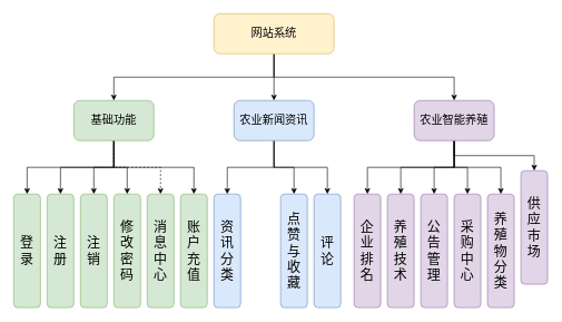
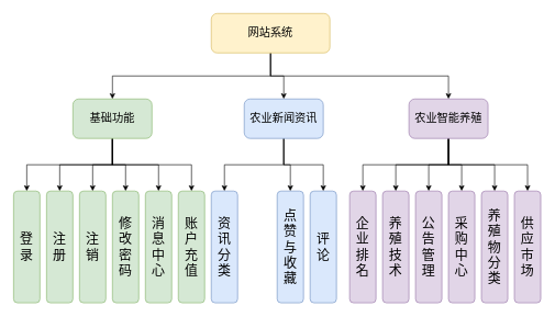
  <mxCell id="0" />
  <mxCell id="1" parent="0" />
  <mxCell id="2" style="edgeStyle=orthogonalEdgeStyle;rounded=0;orthogonalLoop=1;jettySize=auto;html=1;exitX=0.5;exitY=1;exitDx=0;exitDy=0;entryX=0.5;entryY=0;entryDx=0;entryDy=0;fontFamily=Times New Roman;fontSize=17;shadow=0;sketch=0;" parent="1" source="5" target="16" edge="1"><mxGeometry relative="1" as="geometry" /></mxCell>
  <mxCell id="3" style="edgeStyle=orthogonalEdgeStyle;rounded=0;orthogonalLoop=1;jettySize=auto;html=1;exitX=0.5;exitY=1;exitDx=0;exitDy=0;entryX=0.5;entryY=0;entryDx=0;entryDy=0;fontFamily=Times New Roman;fontSize=17;shadow=0;sketch=0;" parent="1" source="5" target="12" edge="1"><mxGeometry relative="1" as="geometry" /></mxCell>
  <mxCell id="4" style="edgeStyle=orthogonalEdgeStyle;rounded=0;orthogonalLoop=1;jettySize=auto;html=1;exitX=0.5;exitY=1;exitDx=0;exitDy=0;fontFamily=Times New Roman;fontSize=17;shadow=0;sketch=0;" parent="1" source="5" target="23" edge="1"><mxGeometry relative="1" as="geometry" /></mxCell>
  <mxCell id="5" value="网站系统" style="rounded=1;whiteSpace=wrap;html=1;fontFamily=Times New Roman;fontSize=17;shadow=0;sketch=0;fillColor=#fff2cc;strokeColor=#d6b656;" parent="1" vertex="1"><mxGeometry x="320" y="20" width="180" height="60" as="geometry" /></mxCell>
  <mxCell id="6" style="edgeStyle=orthogonalEdgeStyle;rounded=0;sketch=0;orthogonalLoop=1;jettySize=auto;html=1;exitX=0.5;exitY=1;exitDx=0;exitDy=0;entryX=0.5;entryY=0;entryDx=0;entryDy=0;shadow=0;fontFamily=Times New Roman;fontSize=17;" parent="1" source="12" target="24" edge="1"><mxGeometry relative="1" as="geometry" /></mxCell>
  <mxCell id="7" style="edgeStyle=orthogonalEdgeStyle;rounded=0;sketch=0;orthogonalLoop=1;jettySize=auto;html=1;exitX=0.5;exitY=1;exitDx=0;exitDy=0;entryX=0.5;entryY=0;entryDx=0;entryDy=0;shadow=0;fontFamily=Times New Roman;fontSize=17;" parent="1" source="12" target="25" edge="1"><mxGeometry relative="1" as="geometry" /></mxCell>
- <mxCell id="8" style="edgeStyle=orthogonalEdgeStyle;rounded=0;sketch=0;orthogonalLoop=1;jettySize=auto;html=1;exitX=0.5;exitY=1;exitDx=0;exitDy=0;entryX=0.5;entryY=0;entryDx=0;entryDy=0;shadow=0;fontFamily=Times New Roman;fontSize=17;dashed=1;" parent="1" source="12" target="27" edge="1"><mxGeometry relative="1" as="geometry" /></mxCell>
+ <mxCell id="8" style="edgeStyle=orthogonalEdgeStyle;rounded=0;sketch=0;orthogonalLoop=1;jettySize=auto;html=1;exitX=0.5;exitY=1;exitDx=0;exitDy=0;entryX=0.5;entryY=0;entryDx=0;entryDy=0;shadow=0;fontFamily=Times New Roman;fontSize=17;" parent="1" source="12" target="27" edge="1"><mxGeometry relative="1" as="geometry" /></mxCell>
  <mxCell id="9" style="edgeStyle=orthogonalEdgeStyle;rounded=0;sketch=0;orthogonalLoop=1;jettySize=auto;html=1;exitX=0.5;exitY=1;exitDx=0;exitDy=0;entryX=0.5;entryY=0;entryDx=0;entryDy=0;shadow=0;fontFamily=Times New Roman;fontSize=17;" parent="1" source="12" target="26" edge="1"><mxGeometry relative="1" as="geometry" /></mxCell>
  <mxCell id="10" style="edgeStyle=orthogonalEdgeStyle;rounded=0;sketch=0;orthogonalLoop=1;jettySize=auto;html=1;exitX=0.5;exitY=1;exitDx=0;exitDy=0;entryX=0.5;entryY=0;entryDx=0;entryDy=0;shadow=0;fontFamily=Times New Roman;fontSize=17;" parent="1" source="12" target="28" edge="1"><mxGeometry relative="1" as="geometry" /></mxCell>
  <mxCell id="11" style="edgeStyle=orthogonalEdgeStyle;rounded=0;orthogonalLoop=1;jettySize=auto;html=1;exitX=0.5;exitY=1;exitDx=0;exitDy=0;entryX=0.5;entryY=0;entryDx=0;entryDy=0;shadow=0;" edge="1" parent="1" source="12" target="37"><mxGeometry relative="1" as="geometry" /></mxCell>
  <mxCell id="12" value="基础功能" style="rounded=1;whiteSpace=wrap;html=1;fillColor=#d5e8d4;fontFamily=Times New Roman;fontSize=17;shadow=0;sketch=0;strokeColor=#82b366;" parent="1" vertex="1"><mxGeometry x="110" y="150" width="120" height="60" as="geometry" /></mxCell>
  <mxCell id="13" style="edgeStyle=orthogonalEdgeStyle;rounded=0;sketch=0;orthogonalLoop=1;jettySize=auto;html=1;exitX=0.5;exitY=1;exitDx=0;exitDy=0;entryX=0.5;entryY=0;entryDx=0;entryDy=0;shadow=0;fontFamily=Times New Roman;fontSize=17;" parent="1" source="16" target="29" edge="1"><mxGeometry relative="1" as="geometry" /></mxCell>
  <mxCell id="14" style="edgeStyle=orthogonalEdgeStyle;rounded=0;sketch=0;orthogonalLoop=1;jettySize=auto;html=1;exitX=0.5;exitY=1;exitDx=0;exitDy=0;shadow=0;fontFamily=Times New Roman;fontSize=17;" parent="1" source="16" target="30" edge="1"><mxGeometry relative="1" as="geometry" /></mxCell>
  <mxCell id="15" style="edgeStyle=orthogonalEdgeStyle;rounded=0;sketch=0;orthogonalLoop=1;jettySize=auto;html=1;exitX=0.5;exitY=1;exitDx=0;exitDy=0;entryX=0.5;entryY=0;entryDx=0;entryDy=0;shadow=0;fontFamily=Times New Roman;fontSize=17;" parent="1" source="16" target="31" edge="1"><mxGeometry relative="1" as="geometry" /></mxCell>
- <mxCell id="16" value="农业新闻资讯" style="rounded=1;whiteSpace=wrap;html=1;fontFamily=Times New Roman;fontSize=17;shadow=0;sketch=0;fillColor=#dae8fc;strokeColor=#6c8ebf;" parent="1" vertex="1"><mxGeometry x="350" y="150" width="120" height="60" as="geometry" /></mxCell>
+ <mxCell id="16" value="农业新闻资讯" style="rounded=1;whiteSpace=wrap;html=1;fontFamily=Times New Roman;fontSize=17;shadow=0;sketch=0;fillColor=#dae8fc;strokeColor=#6c8ebf;" parent="1" vertex="1"><mxGeometry x="370" y="150" width="120" height="60" as="geometry" /></mxCell>
  <mxCell id="17" style="edgeStyle=orthogonalEdgeStyle;rounded=0;sketch=0;orthogonalLoop=1;jettySize=auto;html=1;exitX=0.5;exitY=1;exitDx=0;exitDy=0;entryX=0.5;entryY=0;entryDx=0;entryDy=0;shadow=0;fontFamily=Times New Roman;fontSize=17;" parent="1" source="23" target="32" edge="1"><mxGeometry relative="1" as="geometry" /></mxCell>
  <mxCell id="18" style="edgeStyle=orthogonalEdgeStyle;rounded=0;sketch=0;orthogonalLoop=1;jettySize=auto;html=1;exitX=0.5;exitY=1;exitDx=0;exitDy=0;entryX=0.5;entryY=0;entryDx=0;entryDy=0;shadow=0;fontFamily=Times New Roman;fontSize=17;" parent="1" source="23" target="33" edge="1"><mxGeometry relative="1" as="geometry" /></mxCell>
  <mxCell id="19" style="edgeStyle=orthogonalEdgeStyle;rounded=0;sketch=0;orthogonalLoop=1;jettySize=auto;html=1;exitX=0.5;exitY=1;exitDx=0;exitDy=0;entryX=0.5;entryY=0;entryDx=0;entryDy=0;shadow=0;fontFamily=Times New Roman;fontSize=17;" parent="1" source="23" target="34" edge="1"><mxGeometry relative="1" as="geometry" /></mxCell>
  <mxCell id="20" style="edgeStyle=orthogonalEdgeStyle;rounded=0;sketch=0;orthogonalLoop=1;jettySize=auto;html=1;exitX=0.5;exitY=1;exitDx=0;exitDy=0;entryX=0.5;entryY=0;entryDx=0;entryDy=0;shadow=0;fontFamily=Times New Roman;fontSize=17;" parent="1" source="23" target="35" edge="1"><mxGeometry relative="1" as="geometry" /></mxCell>
  <mxCell id="21" style="edgeStyle=orthogonalEdgeStyle;rounded=0;orthogonalLoop=1;jettySize=auto;html=1;exitX=0.5;exitY=1;exitDx=0;exitDy=0;entryX=0.5;entryY=0;entryDx=0;entryDy=0;shadow=0;" edge="1" parent="1" source="23" target="36"><mxGeometry relative="1" as="geometry" /></mxCell>
  <mxCell id="22" style="edgeStyle=orthogonalEdgeStyle;rounded=0;orthogonalLoop=1;jettySize=auto;html=1;exitX=0.5;exitY=1;exitDx=0;exitDy=0;entryX=0.5;entryY=0;entryDx=0;entryDy=0;shadow=0;" edge="1" parent="1" source="23" target="38"><mxGeometry relative="1" as="geometry" /></mxCell>
  <mxCell id="23" value="农业智能养殖" style="rounded=1;whiteSpace=wrap;html=1;fontFamily=Times New Roman;fontSize=17;shadow=0;sketch=0;fillColor=#e1d5e7;strokeColor=#9673a6;" parent="1" vertex="1"><mxGeometry x="620" y="150" width="120" height="60" as="geometry" /></mxCell>
  <mxCell id="24" value="登录" style="rounded=1;verticalAlign=middle;horizontal=1;whiteSpace=wrap;html=1;fontSize=20;shadow=0;fillColor=#d5e8d4;strokeColor=#82b366;" parent="1" vertex="1"><mxGeometry x="20" y="290" width="40" height="170" as="geometry" /></mxCell>
  <mxCell id="25" value="注册" style="rounded=1;verticalAlign=middle;horizontal=1;whiteSpace=wrap;html=1;fontSize=20;shadow=0;fillColor=#d5e8d4;strokeColor=#82b366;" parent="1" vertex="1"><mxGeometry x="70" y="290" width="40" height="170" as="geometry" /></mxCell>
  <mxCell id="26" value="注销" style="rounded=1;verticalAlign=middle;horizontal=1;whiteSpace=wrap;html=1;fontSize=20;shadow=0;fillColor=#d5e8d4;strokeColor=#82b366;" parent="1" vertex="1"><mxGeometry x="120" y="290" width="40" height="170" as="geometry" /></mxCell>
  <mxCell id="27" value="消息中心" style="rounded=1;verticalAlign=middle;horizontal=1;whiteSpace=wrap;html=1;fontSize=20;shadow=0;fillColor=#d5e8d4;strokeColor=#82b366;" parent="1" vertex="1"><mxGeometry x="220" y="290" width="40" height="170" as="geometry" /></mxCell>
  <mxCell id="28" value="修改密码" style="rounded=1;verticalAlign=middle;horizontal=1;whiteSpace=wrap;html=1;fontSize=20;shadow=0;fillColor=#d5e8d4;strokeColor=#82b366;" parent="1" vertex="1"><mxGeometry x="170" y="290" width="40" height="170" as="geometry" /></mxCell>
  <mxCell id="29" value="资讯分类" style="rounded=1;verticalAlign=middle;horizontal=1;whiteSpace=wrap;html=1;fontSize=20;shadow=0;fillColor=#dae8fc;strokeColor=#6c8ebf;" parent="1" vertex="1"><mxGeometry x="320" y="290" width="40" height="170" as="geometry" /></mxCell>
  <mxCell id="30" value="点赞与收藏" style="rounded=1;verticalAlign=middle;horizontal=1;whiteSpace=wrap;html=1;fontSize=20;shadow=0;fillColor=#dae8fc;strokeColor=#6c8ebf;" parent="1" vertex="1"><mxGeometry x="420" y="290" width="40" height="170" as="geometry" /></mxCell>
  <mxCell id="31" value="评论" style="rounded=1;verticalAlign=middle;horizontal=1;whiteSpace=wrap;html=1;fontSize=20;shadow=0;fillColor=#dae8fc;strokeColor=#6c8ebf;" parent="1" vertex="1"><mxGeometry x="470" y="290" width="40" height="170" as="geometry" /></mxCell>
  <mxCell id="32" value="企业排名" style="rounded=1;verticalAlign=middle;horizontal=1;whiteSpace=wrap;html=1;fontSize=20;shadow=0;fillColor=#e1d5e7;strokeColor=#9673a6;" parent="1" vertex="1"><mxGeometry x="530" y="290" width="40" height="170" as="geometry" /></mxCell>
  <mxCell id="33" value="养殖技术" style="rounded=1;verticalAlign=middle;horizontal=1;whiteSpace=wrap;html=1;fontSize=20;shadow=0;fillColor=#e1d5e7;strokeColor=#9673a6;" parent="1" vertex="1"><mxGeometry x="580" y="290" width="40" height="170" as="geometry" /></mxCell>
  <mxCell id="34" value="公告管理" style="rounded=1;verticalAlign=middle;horizontal=1;whiteSpace=wrap;html=1;fontSize=20;shadow=0;fillColor=#e1d5e7;strokeColor=#9673a6;" parent="1" vertex="1"><mxGeometry x="630" y="290" width="40" height="170" as="geometry" /></mxCell>
  <mxCell id="35" value="采购中心" style="rounded=1;verticalAlign=middle;horizontal=1;whiteSpace=wrap;html=1;fontSize=20;shadow=0;fillColor=#e1d5e7;strokeColor=#9673a6;" parent="1" vertex="1"><mxGeometry x="680" y="290" width="40" height="170" as="geometry" /></mxCell>
  <mxCell id="36" value="养殖物分类" style="rounded=1;verticalAlign=middle;horizontal=1;whiteSpace=wrap;html=1;fontSize=20;shadow=0;fillColor=#e1d5e7;strokeColor=#9673a6;" vertex="1" parent="1"><mxGeometry x="730" y="290" width="40" height="170" as="geometry" /></mxCell>
  <mxCell id="37" value="账户充值" style="rounded=1;verticalAlign=middle;horizontal=1;whiteSpace=wrap;html=1;fontSize=20;shadow=0;fillColor=#d5e8d4;strokeColor=#82b366;" vertex="1" parent="1"><mxGeometry x="270" y="290" width="40" height="170" as="geometry" /></mxCell>
- <mxCell id="38" value="供应市场" style="rounded=1;verticalAlign=middle;horizontal=1;whiteSpace=wrap;html=1;fontSize=20;shadow=0;fillColor=#e1d5e7;strokeColor=#9673a6;" vertex="1" parent="1"><mxGeometry x="780" y="255" width="40" height="170" as="geometry" /></mxCell>
+ <mxCell id="38" value="供应市场" style="rounded=1;verticalAlign=middle;horizontal=1;whiteSpace=wrap;html=1;fontSize=20;shadow=0;fillColor=#e1d5e7;strokeColor=#9673a6;" vertex="1" parent="1"><mxGeometry x="780" y="290" width="40" height="170" as="geometry" /></mxCell>
